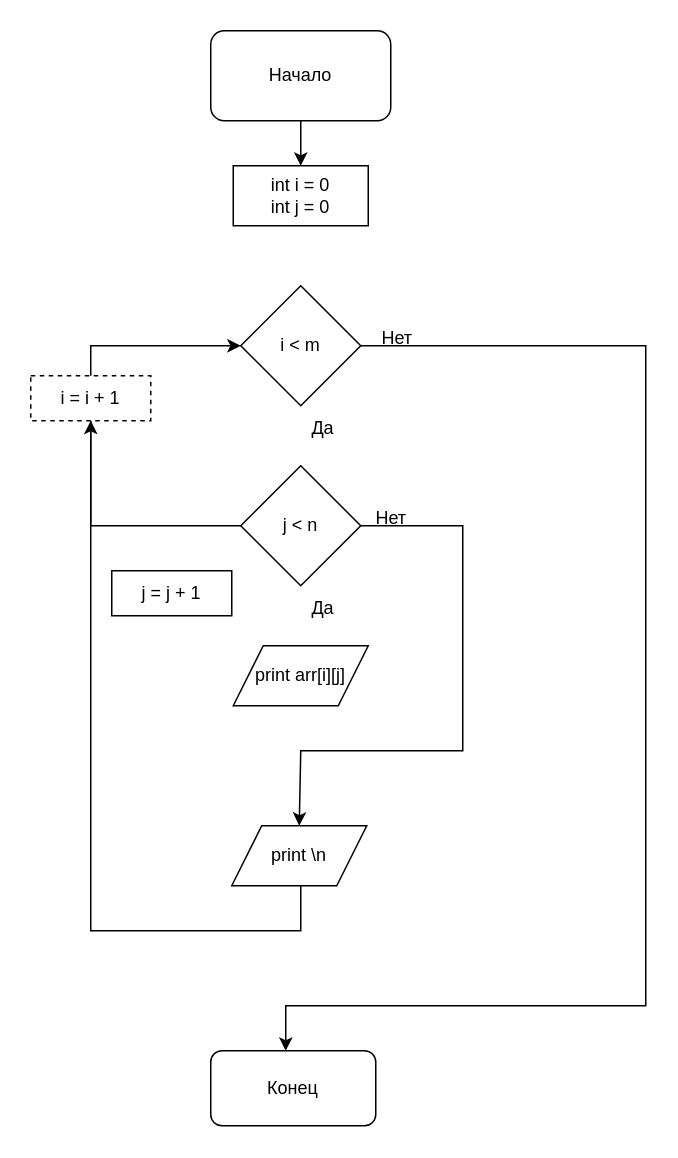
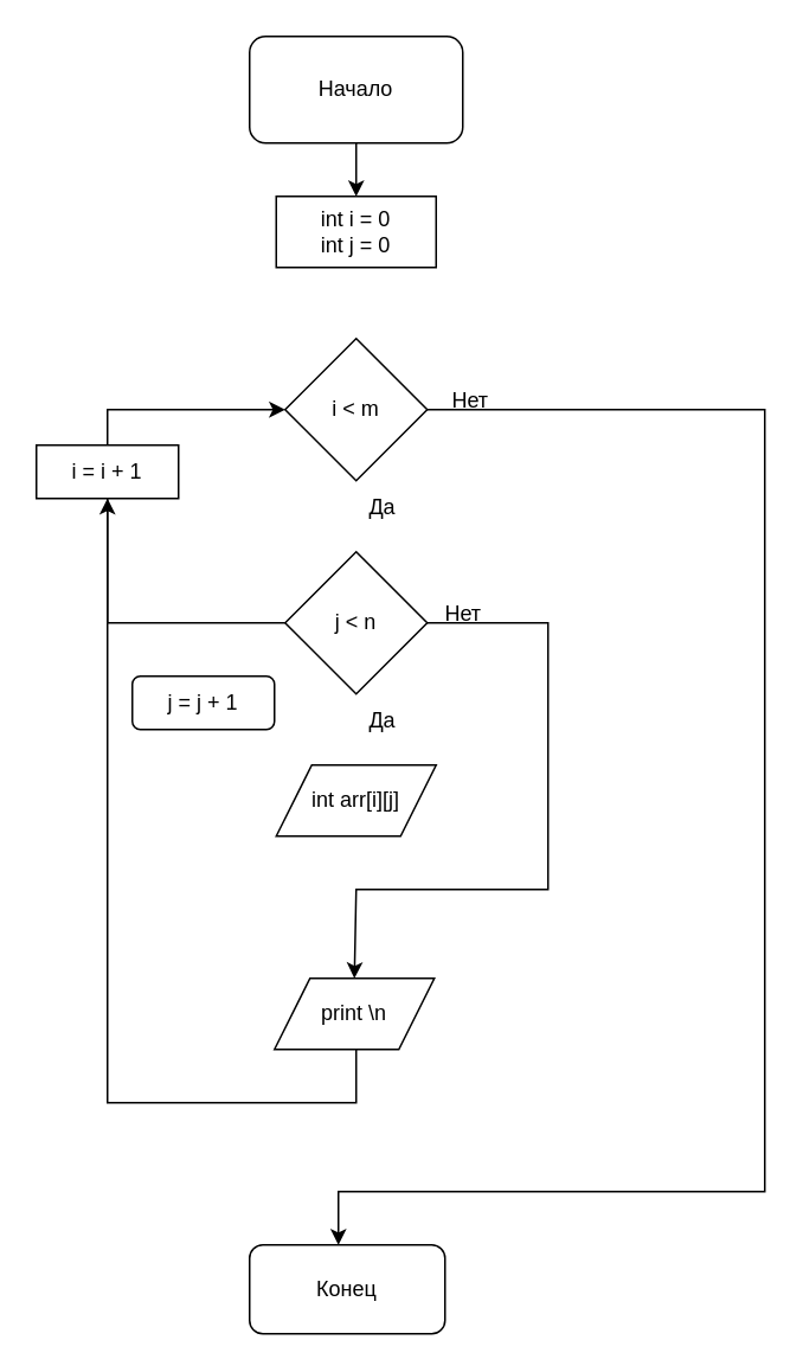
  <mxCell id="0" />
  <mxCell id="1" parent="0" />
  <mxCell id="2" style="edgeStyle=orthogonalEdgeStyle;rounded=0;orthogonalLoop=1;jettySize=auto;html=1;" edge="1" parent="1" source="3"><mxGeometry relative="1" as="geometry"><mxPoint x="200" y="110" as="targetPoint" /></mxGeometry></mxCell>
  <mxCell id="3" value="Начало" style="rounded=1;whiteSpace=wrap;html=1;" vertex="1" parent="1"><mxGeometry x="140" y="20" width="120" height="60" as="geometry" /></mxCell>
  <mxCell id="4" value="int i = 0&lt;br&gt;int j = 0" style="rounded=0;whiteSpace=wrap;html=1;" vertex="1" parent="1"><mxGeometry x="155" y="110" width="90" height="40" as="geometry" /></mxCell>
  <mxCell id="5" style="edgeStyle=orthogonalEdgeStyle;rounded=0;orthogonalLoop=1;jettySize=auto;html=1;" edge="1" parent="1" source="6"><mxGeometry relative="1" as="geometry"><mxPoint x="190" y="700" as="targetPoint" /><Array as="points"><mxPoint x="430" y="230" /><mxPoint x="190" y="670" /></Array></mxGeometry></mxCell>
  <mxCell id="6" value="i &amp;lt; m" style="rhombus;whiteSpace=wrap;html=1;" vertex="1" parent="1"><mxGeometry x="160" y="190" width="80" height="80" as="geometry" /></mxCell>
  <mxCell id="7" value="" style="edgeStyle=orthogonalEdgeStyle;rounded=0;orthogonalLoop=1;jettySize=auto;html=1;" edge="1" parent="1" source="9" target="19"><mxGeometry relative="1" as="geometry" /></mxCell>
  <mxCell id="8" style="edgeStyle=orthogonalEdgeStyle;rounded=0;orthogonalLoop=1;jettySize=auto;html=1;entryX=0.5;entryY=0;entryDx=0;entryDy=0;" edge="1" parent="1" target="14"><mxGeometry relative="1" as="geometry"><mxPoint x="200.02" y="537" as="targetPoint" /><mxPoint x="238" y="350" as="sourcePoint" /><Array as="points"><mxPoint x="308" y="350" /><mxPoint x="308" y="500" /><mxPoint x="200" y="500" /><mxPoint x="200" y="550" /></Array></mxGeometry></mxCell>
  <mxCell id="9" value="j &amp;lt; n" style="rhombus;whiteSpace=wrap;html=1;" vertex="1" parent="1"><mxGeometry x="160" y="310" width="80" height="80" as="geometry" /></mxCell>
  <mxCell id="10" value="Да" style="text;html=1;strokeColor=none;fillColor=none;align=center;verticalAlign=middle;whiteSpace=wrap;rounded=0;" vertex="1" parent="1"><mxGeometry x="185" y="270" width="60" height="30" as="geometry" /></mxCell>
- <mxCell id="11" value="print arr[i][j]" style="shape=parallelogram;perimeter=parallelogramPerimeter;whiteSpace=wrap;html=1;fixedSize=1;" vertex="1" parent="1"><mxGeometry x="155" y="430" width="90" height="40" as="geometry" /></mxCell>
+ <mxCell id="11" value="int arr[i][j]" style="shape=parallelogram;perimeter=parallelogramPerimeter;whiteSpace=wrap;html=1;fixedSize=1;" vertex="1" parent="1"><mxGeometry x="155" y="430" width="90" height="40" as="geometry" /></mxCell>
  <mxCell id="12" value="Да" style="text;html=1;strokeColor=none;fillColor=none;align=center;verticalAlign=middle;whiteSpace=wrap;rounded=0;" vertex="1" parent="1"><mxGeometry x="185" y="390" width="60" height="30" as="geometry" /></mxCell>
  <mxCell id="13" style="edgeStyle=orthogonalEdgeStyle;rounded=0;orthogonalLoop=1;jettySize=auto;html=1;entryX=0;entryY=0.5;entryDx=0;entryDy=0;" edge="1" parent="1" source="14" target="6"><mxGeometry relative="1" as="geometry"><mxPoint x="60" y="230" as="targetPoint" /><Array as="points"><mxPoint x="200" y="620" /><mxPoint x="60" y="620" /><mxPoint x="60" y="230" /></Array></mxGeometry></mxCell>
  <mxCell id="14" value="print \n" style="shape=parallelogram;perimeter=parallelogramPerimeter;whiteSpace=wrap;html=1;fixedSize=1;" vertex="1" parent="1"><mxGeometry x="154" y="550" width="90" height="40" as="geometry" /></mxCell>
  <mxCell id="15" value="Конец" style="rounded=1;whiteSpace=wrap;html=1;" vertex="1" parent="1"><mxGeometry x="140" y="700" width="110" height="50" as="geometry" /></mxCell>
  <mxCell id="16" value="Нет" style="text;html=1;align=center;verticalAlign=middle;resizable=0;points=[];autosize=1;strokeColor=none;fillColor=none;" vertex="1" parent="1"><mxGeometry x="244" y="210" width="40" height="30" as="geometry" /></mxCell>
  <mxCell id="17" value="Нет" style="text;html=1;align=center;verticalAlign=middle;resizable=0;points=[];autosize=1;strokeColor=none;fillColor=none;" vertex="1" parent="1"><mxGeometry x="240" y="330" width="40" height="30" as="geometry" /></mxCell>
- <mxCell id="18" value="j = j + 1" style="rounded=0;whiteSpace=wrap;html=1;" vertex="1" parent="1"><mxGeometry x="74" y="380" width="80" height="30" as="geometry" /></mxCell>
- <mxCell id="19" value="i = i + 1" style="rounded=0;whiteSpace=wrap;html=1;dashed=1;" vertex="1" parent="1"><mxGeometry x="20" y="250" width="80" height="30" as="geometry" /></mxCell>
+ <mxCell id="18" value="j = j + 1" style="whiteSpace=wrap;html=1;rounded=1;" vertex="1" parent="1"><mxGeometry x="74" y="380" width="80" height="30" as="geometry" /></mxCell>
+ <mxCell id="19" value="i = i + 1" style="rounded=0;whiteSpace=wrap;html=1;" vertex="1" parent="1"><mxGeometry x="20" y="250" width="80" height="30" as="geometry" /></mxCell>
